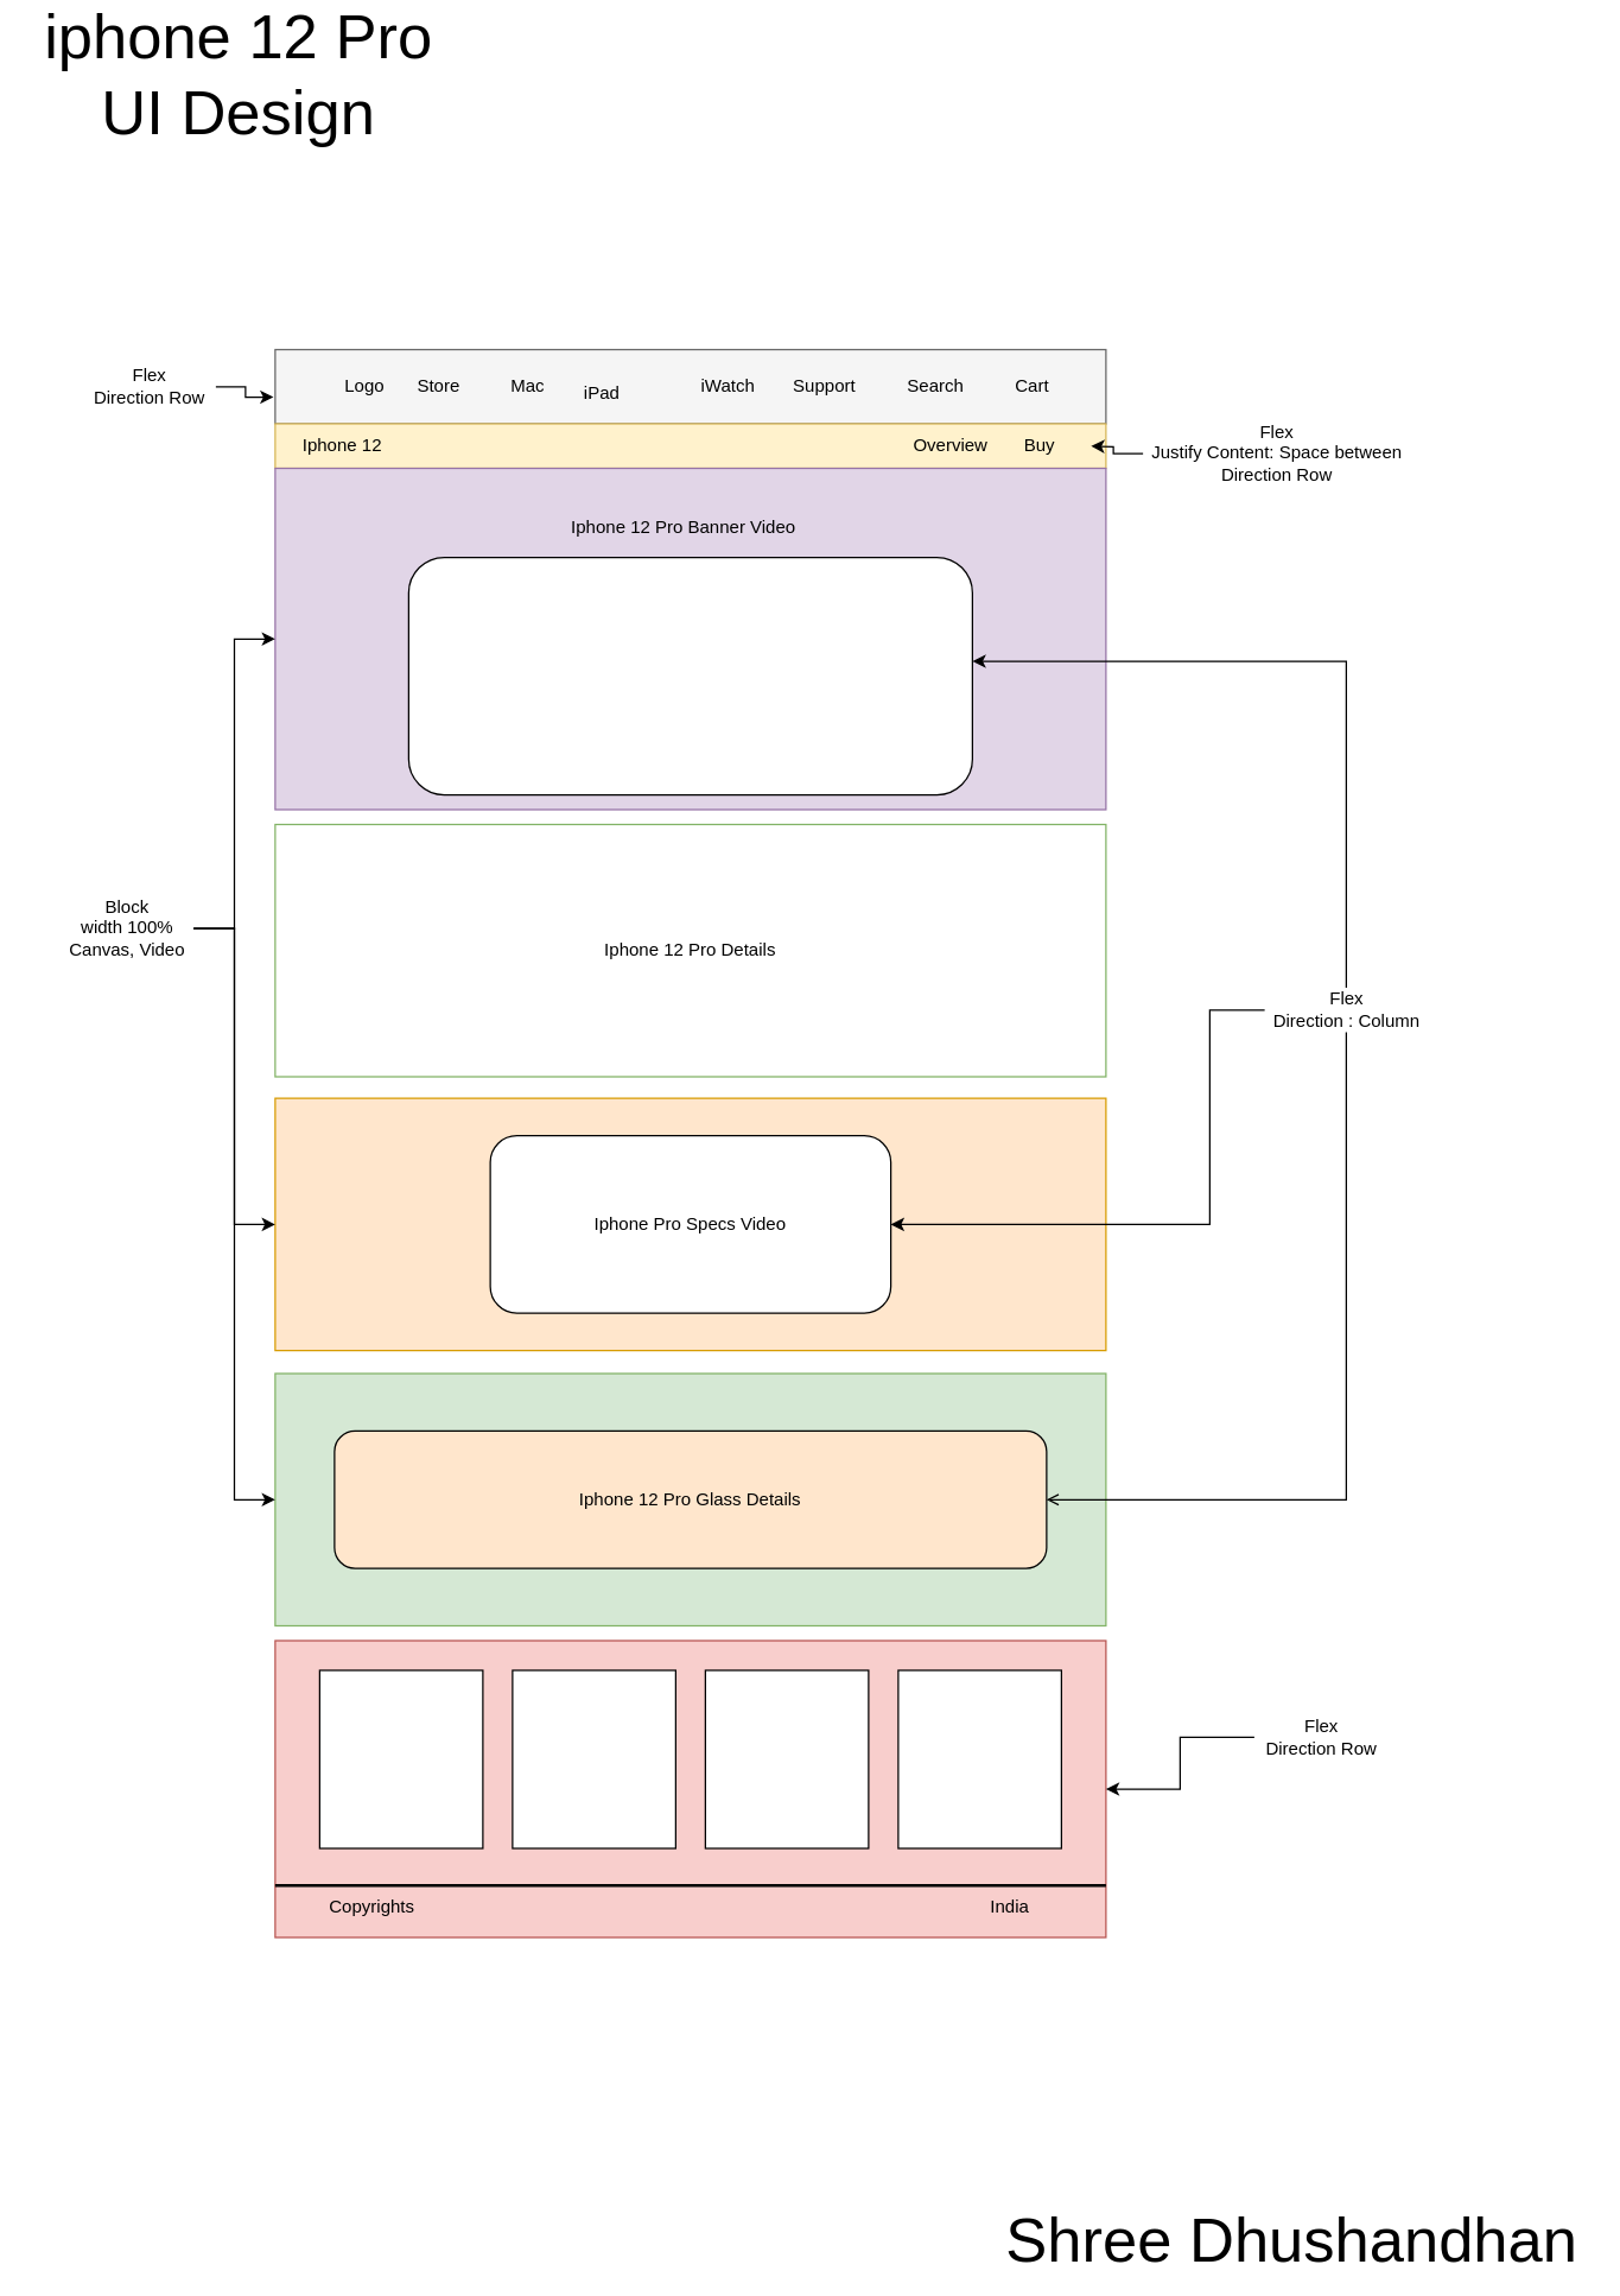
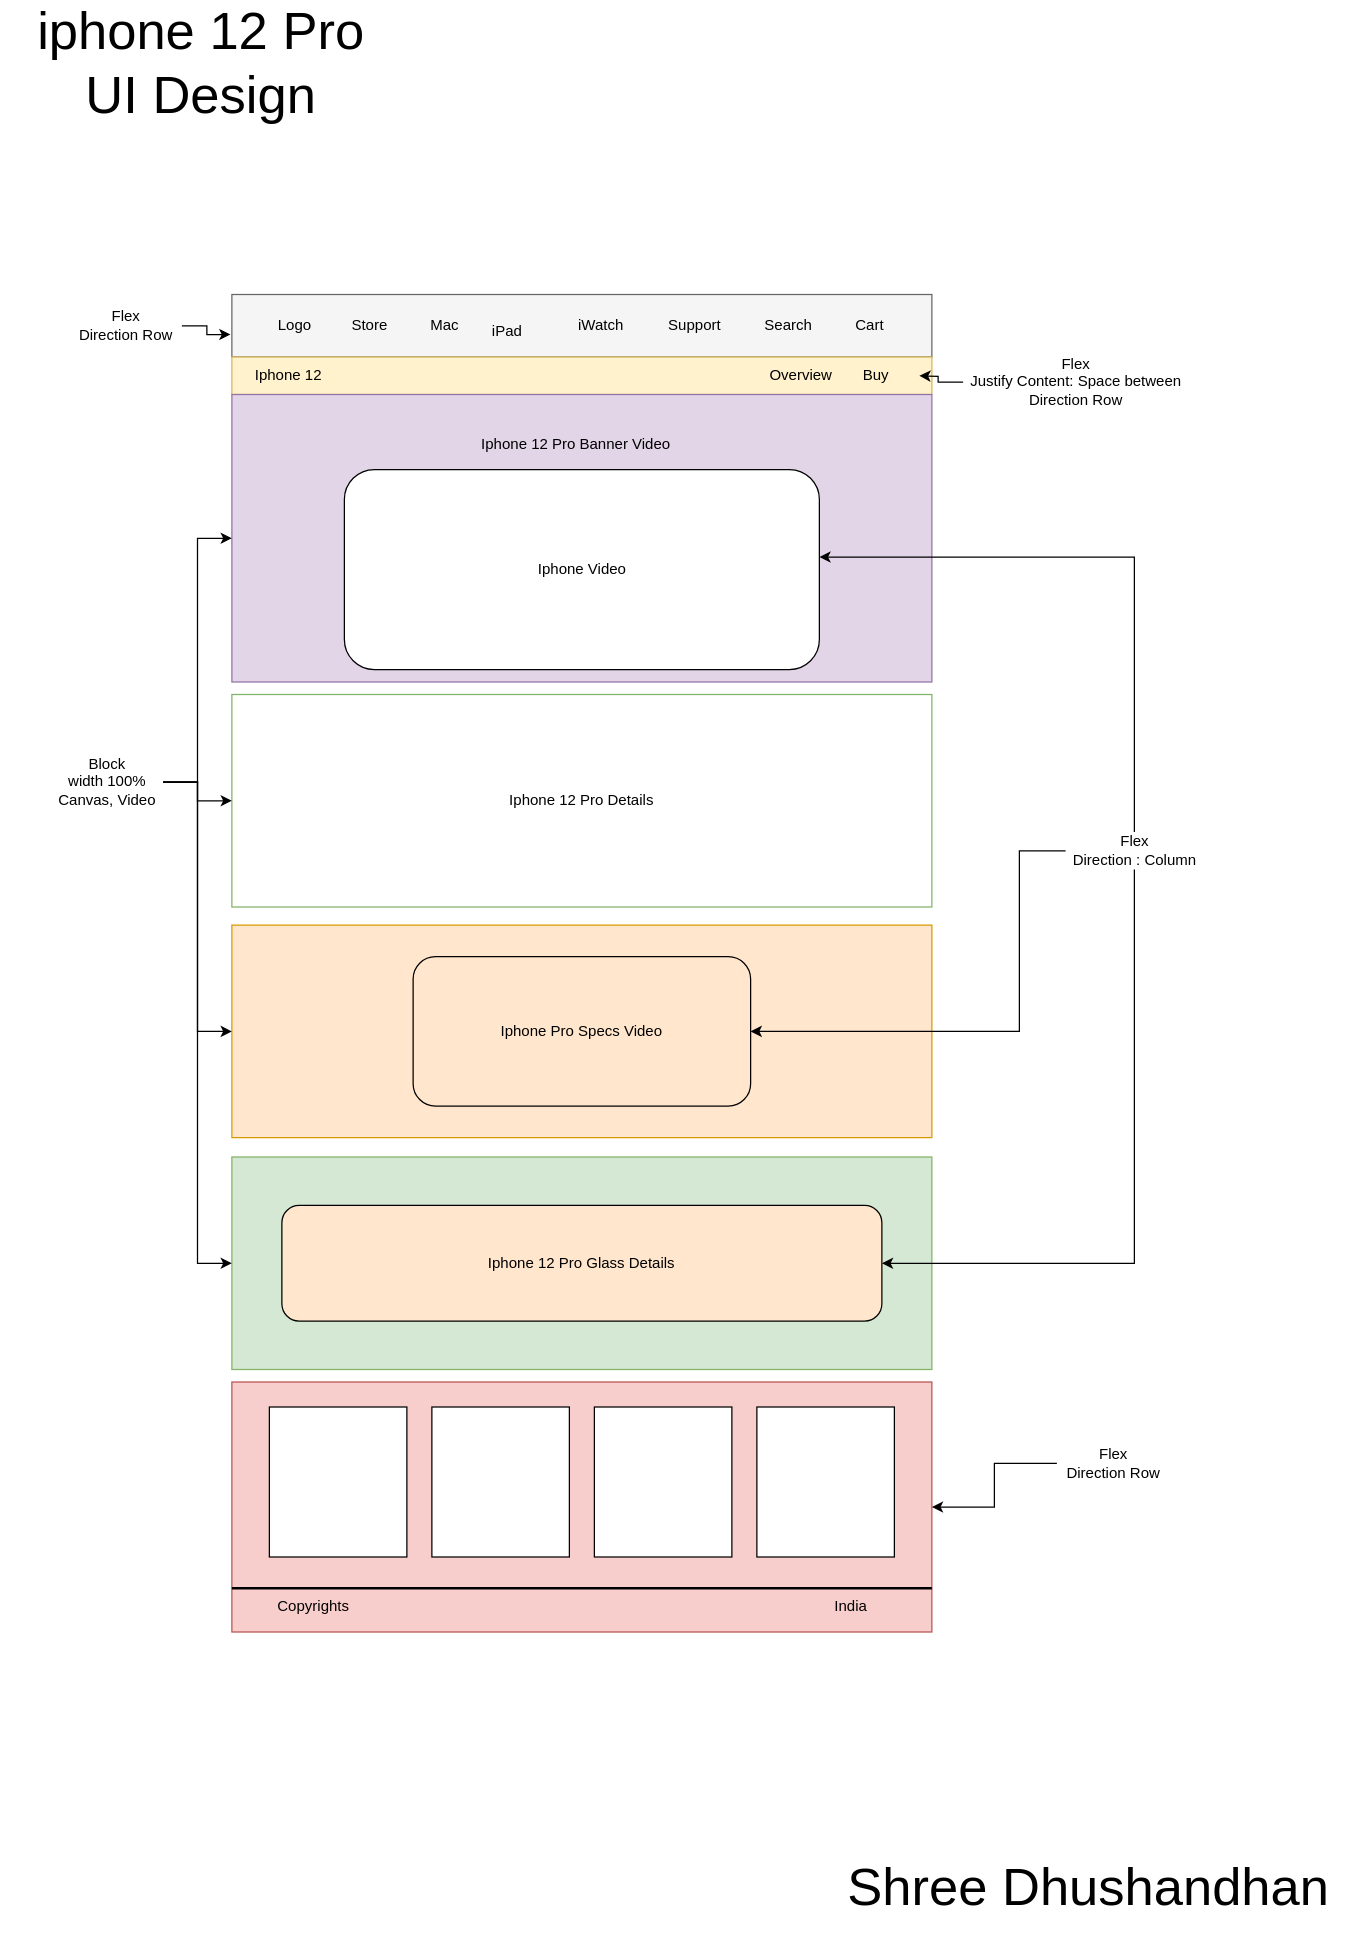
  <mxCell id="0" />
  <mxCell id="1" parent="0" />
  <mxCell id="2" value="" style="rounded=0;whiteSpace=wrap;html=1;strokeColor=none;" vertex="1" parent="1"><mxGeometry x="185" y="230" width="560" height="1070" as="geometry" /></mxCell>
  <mxCell id="3" value="" style="rounded=0;whiteSpace=wrap;html=1;fillColor=#f5f5f5;strokeColor=#666666;fontColor=#333333;" vertex="1" parent="1"><mxGeometry x="185" y="230" width="560" height="50" as="geometry" /></mxCell>
- <mxCell id="4" value="Logo" style="text;html=1;align=center;verticalAlign=middle;resizable=0;points=[];autosize=1;strokeColor=none;" vertex="1" parent="1"><mxGeometry x="225" y="245" width="40" height="20" as="geometry" /></mxCell>
+ <mxCell id="4" value="Logo" style="text;html=1;align=center;verticalAlign=middle;resizable=0;points=[];autosize=1;strokeColor=none;" vertex="1" parent="1"><mxGeometry x="215" y="245" width="40" height="20" as="geometry" /></mxCell>
  <mxCell id="5" value="Store" style="text;html=1;align=center;verticalAlign=middle;resizable=0;points=[];autosize=1;strokeColor=none;" vertex="1" parent="1"><mxGeometry x="275" y="245" width="40" height="20" as="geometry" /></mxCell>
  <mxCell id="6" value="Mac" style="text;html=1;align=center;verticalAlign=middle;resizable=0;points=[];autosize=1;strokeColor=none;" vertex="1" parent="1"><mxGeometry x="335" y="245" width="40" height="20" as="geometry" /></mxCell>
  <mxCell id="7" value="iPad" style="text;html=1;align=center;verticalAlign=middle;resizable=0;points=[];autosize=1;strokeColor=none;" vertex="1" parent="1"><mxGeometry x="385" y="250" width="40" height="20" as="geometry" /></mxCell>
- <mxCell id="8" value="iWatch" style="text;html=1;align=center;verticalAlign=middle;resizable=0;points=[];autosize=1;strokeColor=none;" vertex="1" parent="1"><mxGeometry x="465" y="245" width="50" height="20" as="geometry" /></mxCell>
+ <mxCell id="8" value="iWatch" style="text;html=1;align=center;verticalAlign=middle;resizable=0;points=[];autosize=1;strokeColor=none;" vertex="1" parent="1"><mxGeometry x="455" y="245" width="50" height="20" as="geometry" /></mxCell>
  <mxCell id="9" value="Support" style="text;html=1;align=center;verticalAlign=middle;resizable=0;points=[];autosize=1;strokeColor=none;" vertex="1" parent="1"><mxGeometry x="525" y="245" width="60" height="20" as="geometry" /></mxCell>
  <mxCell id="10" value="Search" style="text;html=1;align=center;verticalAlign=middle;resizable=0;points=[];autosize=1;strokeColor=none;" vertex="1" parent="1"><mxGeometry x="605" y="245" width="50" height="20" as="geometry" /></mxCell>
  <mxCell id="11" value="Cart" style="text;html=1;align=center;verticalAlign=middle;resizable=0;points=[];autosize=1;strokeColor=none;" vertex="1" parent="1"><mxGeometry x="675" y="245" width="40" height="20" as="geometry" /></mxCell>
  <mxCell id="12" value="" style="rounded=0;whiteSpace=wrap;html=1;fillColor=#fff2cc;strokeColor=#d6b656;" vertex="1" parent="1"><mxGeometry x="185" y="280" width="560" height="30" as="geometry" /></mxCell>
  <mxCell id="13" value="" style="rounded=0;whiteSpace=wrap;html=1;fillColor=#e1d5e7;strokeColor=#9673a6;" vertex="1" parent="1"><mxGeometry x="185" y="310" width="560" height="230" as="geometry" /></mxCell>
  <mxCell id="14" value="Iphone 12 Pro Details" style="rounded=0;whiteSpace=wrap;html=1;fillColor=#ffffff;strokeColor=#82b366;" vertex="1" parent="1"><mxGeometry x="185" y="550" width="560" height="170" as="geometry" /></mxCell>
  <mxCell id="15" value="" style="rounded=0;whiteSpace=wrap;html=1;fillColor=#ffe6cc;strokeColor=#d79b00;" vertex="1" parent="1"><mxGeometry x="185" y="734.5" width="560" height="170" as="geometry" /></mxCell>
  <mxCell id="16" value="Iphone 12" style="text;html=1;align=center;verticalAlign=middle;resizable=0;points=[];autosize=1;strokeColor=none;" vertex="1" parent="1"><mxGeometry x="195" y="285" width="70" height="20" as="geometry" /></mxCell>
  <mxCell id="17" value="Buy" style="text;html=1;align=center;verticalAlign=middle;resizable=0;points=[];autosize=1;strokeColor=none;" vertex="1" parent="1"><mxGeometry x="680" y="285" width="40" height="20" as="geometry" /></mxCell>
  <mxCell id="18" value="Overview" style="text;html=1;align=center;verticalAlign=middle;resizable=0;points=[];autosize=1;strokeColor=none;" vertex="1" parent="1"><mxGeometry x="605" y="285" width="70" height="20" as="geometry" /></mxCell>
  <mxCell id="19" value="" style="rounded=0;whiteSpace=wrap;html=1;fillColor=#d5e8d4;strokeColor=#82b366;" vertex="1" parent="1"><mxGeometry x="185" y="920" width="560" height="170" as="geometry" /></mxCell>
  <mxCell id="20" value="" style="rounded=0;whiteSpace=wrap;html=1;fillColor=#f8cecc;strokeColor=#b85450;" vertex="1" parent="1"><mxGeometry x="185" y="1100" width="560" height="200" as="geometry" /></mxCell>
  <mxCell id="21" value="" style="rounded=0;whiteSpace=wrap;html=1;" vertex="1" parent="1"><mxGeometry x="475" y="1120" width="110" height="120" as="geometry" /></mxCell>
  <mxCell id="22" value="" style="rounded=0;whiteSpace=wrap;html=1;" vertex="1" parent="1"><mxGeometry x="605" y="1120" width="110" height="120" as="geometry" /></mxCell>
  <mxCell id="23" value="" style="rounded=0;whiteSpace=wrap;html=1;" vertex="1" parent="1"><mxGeometry x="345" y="1120" width="110" height="120" as="geometry" /></mxCell>
  <mxCell id="24" value="" style="rounded=0;whiteSpace=wrap;html=1;" vertex="1" parent="1"><mxGeometry x="215" y="1120" width="110" height="120" as="geometry" /></mxCell>
  <mxCell id="25" value="" style="line;strokeWidth=2;html=1;" vertex="1" parent="1"><mxGeometry x="185" y="1260" width="560" height="10" as="geometry" /></mxCell>
  <mxCell id="26" value="Copyrights" style="text;html=1;align=center;verticalAlign=middle;resizable=0;points=[];autosize=1;strokeColor=none;" vertex="1" parent="1"><mxGeometry x="215" y="1270" width="70" height="20" as="geometry" /></mxCell>
  <mxCell id="27" value="India" style="text;html=1;align=center;verticalAlign=middle;resizable=0;points=[];autosize=1;strokeColor=none;" vertex="1" parent="1"><mxGeometry x="660" y="1270" width="40" height="20" as="geometry" /></mxCell>
  <mxCell id="28" style="edgeStyle=orthogonalEdgeStyle;rounded=0;orthogonalLoop=1;jettySize=auto;html=1;entryX=-0.002;entryY=0.64;entryDx=0;entryDy=0;entryPerimeter=0;" edge="1" parent="1" source="29" target="3"><mxGeometry relative="1" as="geometry" /></mxCell>
  <mxCell id="29" value="Flex&lt;br&gt;Direction Row" style="text;html=1;align=center;verticalAlign=middle;resizable=0;points=[];autosize=1;strokeColor=none;" vertex="1" parent="1"><mxGeometry x="55" y="240" width="90" height="30" as="geometry" /></mxCell>
  <mxCell id="30" style="edgeStyle=orthogonalEdgeStyle;rounded=0;orthogonalLoop=1;jettySize=auto;html=1;" edge="1" parent="1" source="31"><mxGeometry relative="1" as="geometry"><mxPoint x="735" y="295" as="targetPoint" /></mxGeometry></mxCell>
  <mxCell id="31" value="Flex&lt;br&gt;Justify Content: Space between&lt;br&gt;Direction Row" style="text;html=1;align=center;verticalAlign=middle;resizable=0;points=[];autosize=1;strokeColor=none;" vertex="1" parent="1"><mxGeometry x="770" y="275" width="180" height="50" as="geometry" /></mxCell>
+ <mxCell id="32" style="edgeStyle=orthogonalEdgeStyle;rounded=0;orthogonalLoop=1;jettySize=auto;html=1;entryX=0;entryY=0.5;entryDx=0;entryDy=0;" edge="1" parent="1" source="36" target="14"><mxGeometry relative="1" as="geometry" /></mxCell>
  <mxCell id="33" style="edgeStyle=orthogonalEdgeStyle;rounded=0;orthogonalLoop=1;jettySize=auto;html=1;entryX=0;entryY=0.5;entryDx=0;entryDy=0;" edge="1" parent="1" source="36" target="13"><mxGeometry relative="1" as="geometry" /></mxCell>
  <mxCell id="34" style="edgeStyle=orthogonalEdgeStyle;rounded=0;orthogonalLoop=1;jettySize=auto;html=1;entryX=0;entryY=0.5;entryDx=0;entryDy=0;" edge="1" parent="1" source="36" target="15"><mxGeometry relative="1" as="geometry"><mxPoint x="175" y="830" as="targetPoint" /></mxGeometry></mxCell>
  <mxCell id="35" style="edgeStyle=orthogonalEdgeStyle;rounded=0;orthogonalLoop=1;jettySize=auto;html=1;entryX=0;entryY=0.5;entryDx=0;entryDy=0;" edge="1" parent="1" source="36" target="19"><mxGeometry relative="1" as="geometry" /></mxCell>
  <mxCell id="36" value="Block&lt;br&gt;width 100%&lt;br&gt;Canvas, Video" style="text;html=1;align=center;verticalAlign=middle;resizable=0;points=[];autosize=1;strokeColor=none;" vertex="1" parent="1"><mxGeometry x="40" y="595" width="90" height="50" as="geometry" /></mxCell>
  <mxCell id="37" value="&lt;span&gt;Iphone 12 Pro Banner Video&lt;/span&gt;" style="text;html=1;align=center;verticalAlign=middle;resizable=0;points=[];autosize=1;strokeColor=none;" vertex="1" parent="1"><mxGeometry x="375" y="340" width="170" height="20" as="geometry" /></mxCell>
  <mxCell id="38" value="" style="rounded=1;whiteSpace=wrap;html=1;" vertex="1" parent="1"><mxGeometry x="275" y="370" width="380" height="160" as="geometry" /></mxCell>
- <mxCell id="40" value="&lt;span&gt;Iphone Pro Specs Video&lt;/span&gt;" style="rounded=1;whiteSpace=wrap;html=1;" vertex="1" parent="1"><mxGeometry x="330" y="759.75" width="270" height="119.5" as="geometry" /></mxCell>
+ <mxCell id="39" value="Iphone Video" style="text;html=1;align=center;verticalAlign=middle;resizable=0;points=[];autosize=1;strokeColor=none;" vertex="1" parent="1"><mxGeometry x="420" y="440" width="90" height="20" as="geometry" /></mxCell>
+ <mxCell id="40" value="&lt;span&gt;Iphone Pro Specs Video&lt;/span&gt;" style="rounded=1;whiteSpace=wrap;html=1;fillColor=#ffe6cc;" vertex="1" parent="1"><mxGeometry x="330" y="759.75" width="270" height="119.5" as="geometry" /></mxCell>
  <mxCell id="41" value="Iphone 12 Pro Glass Details" style="rounded=1;whiteSpace=wrap;html=1;fillColor=#ffe6cc;" vertex="1" parent="1"><mxGeometry x="225" y="958.75" width="480" height="92.5" as="geometry" /></mxCell>
  <mxCell id="42" style="edgeStyle=orthogonalEdgeStyle;rounded=0;orthogonalLoop=1;jettySize=auto;html=1;" edge="1" parent="1" source="45" target="38"><mxGeometry relative="1" as="geometry"><Array as="points"><mxPoint x="907" y="440" /></Array></mxGeometry></mxCell>
- <mxCell id="43" style="edgeStyle=orthogonalEdgeStyle;rounded=0;orthogonalLoop=1;jettySize=auto;html=1;entryX=1;entryY=0.5;entryDx=0;entryDy=0;endArrow=open;" edge="1" parent="1" source="45" target="41"><mxGeometry relative="1" as="geometry"><Array as="points"><mxPoint x="907" y="1005" /></Array></mxGeometry></mxCell>
+ <mxCell id="43" style="edgeStyle=orthogonalEdgeStyle;rounded=0;orthogonalLoop=1;jettySize=auto;html=1;entryX=1;entryY=0.5;entryDx=0;entryDy=0;" edge="1" parent="1" source="45" target="41"><mxGeometry relative="1" as="geometry"><Array as="points"><mxPoint x="907" y="1005" /></Array></mxGeometry></mxCell>
  <mxCell id="44" style="edgeStyle=orthogonalEdgeStyle;rounded=0;orthogonalLoop=1;jettySize=auto;html=1;entryX=1;entryY=0.5;entryDx=0;entryDy=0;" edge="1" parent="1" source="45" target="40"><mxGeometry relative="1" as="geometry"><Array as="points"><mxPoint x="815" y="675" /><mxPoint x="815" y="820" /></Array></mxGeometry></mxCell>
  <mxCell id="45" value="Flex&lt;br&gt;Direction : Column" style="text;html=1;align=center;verticalAlign=middle;resizable=0;points=[];autosize=1;strokeColor=none;" vertex="1" parent="1"><mxGeometry x="852" y="660" width="110" height="30" as="geometry" /></mxCell>
  <mxCell id="46" style="edgeStyle=orthogonalEdgeStyle;rounded=0;orthogonalLoop=1;jettySize=auto;html=1;" edge="1" parent="1" source="47" target="20"><mxGeometry relative="1" as="geometry" /></mxCell>
  <mxCell id="47" value="Flex&lt;br&gt;Direction Row" style="text;html=1;align=center;verticalAlign=middle;resizable=0;points=[];autosize=1;strokeColor=none;" vertex="1" parent="1"><mxGeometry x="845" y="1150" width="90" height="30" as="geometry" /></mxCell>
  <mxCell id="48" value="&lt;font style=&quot;font-size: 42px&quot;&gt;iphone 12 Pro&lt;br&gt;UI Design&lt;/font&gt;" style="text;html=1;align=center;verticalAlign=middle;resizable=0;points=[];autosize=1;strokeColor=none;" vertex="1" parent="1"><mxGeometry x="20" y="20" width="280" height="50" as="geometry" /></mxCell>
  <mxCell id="49" value="&lt;font style=&quot;font-size: 42px&quot;&gt;Shree Dhushandhan&lt;/font&gt;" style="text;html=1;align=center;verticalAlign=middle;resizable=0;points=[];autosize=1;strokeColor=none;" vertex="1" parent="1"><mxGeometry x="670" y="1490" width="400" height="30" as="geometry" /></mxCell>
